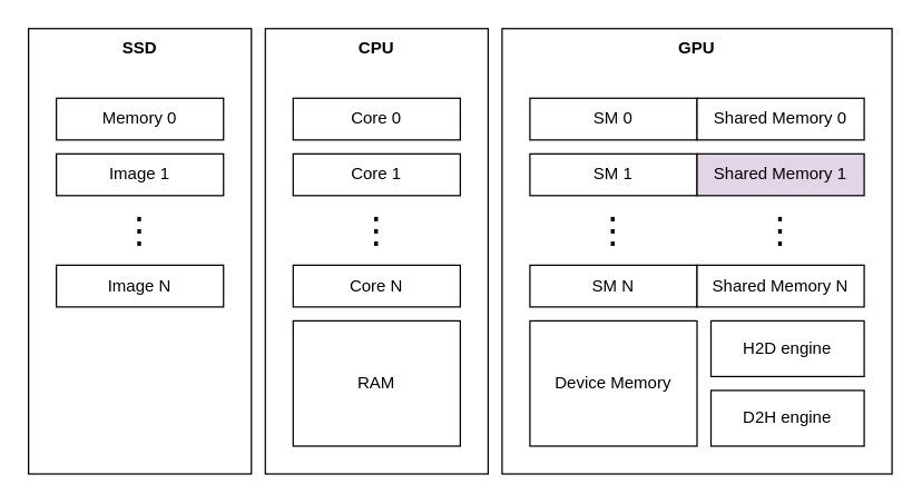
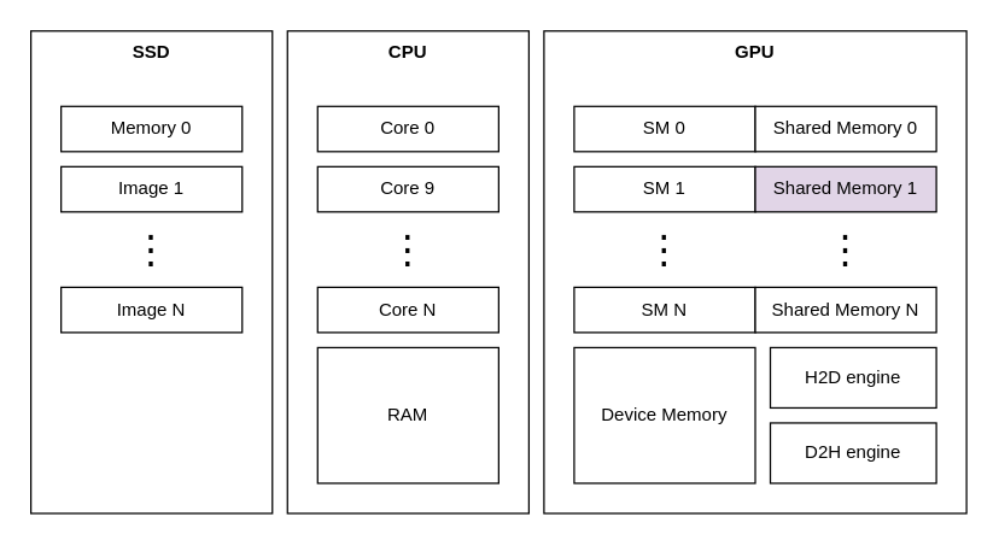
  <mxCell id="0" />
  <mxCell id="1" parent="0" />
  <mxCell id="2" value="&lt;b&gt;SSD&lt;/b&gt;" style="rounded=0;whiteSpace=wrap;html=1;verticalAlign=top;" vertex="1" parent="1"><mxGeometry x="20" y="20" width="160" height="320" as="geometry" /></mxCell>
  <mxCell id="3" value="Memory 0" style="rounded=0;whiteSpace=wrap;html=1;" vertex="1" parent="1"><mxGeometry x="40" y="70" width="120" height="30" as="geometry" /></mxCell>
  <mxCell id="4" value="Image 1" style="rounded=0;whiteSpace=wrap;html=1;" vertex="1" parent="1"><mxGeometry x="40" y="110" width="120" height="30" as="geometry" /></mxCell>
  <mxCell id="5" value="Image N" style="rounded=0;whiteSpace=wrap;html=1;" vertex="1" parent="1"><mxGeometry x="40" y="190" width="120" height="30" as="geometry" /></mxCell>
  <mxCell id="6" value="⋮" style="rounded=0;whiteSpace=wrap;html=1;horizontal=1;fontStyle=0;fontSize=26;strokeColor=none;" vertex="1" parent="1"><mxGeometry x="40" y="150" width="120" height="30" as="geometry" /></mxCell>
  <mxCell id="7" value="&lt;b&gt;CPU&lt;/b&gt;" style="rounded=0;whiteSpace=wrap;html=1;verticalAlign=top;" vertex="1" parent="1"><mxGeometry x="190" y="20" width="160" height="320" as="geometry" /></mxCell>
  <mxCell id="8" value="RAM" style="rounded=0;whiteSpace=wrap;html=1;" vertex="1" parent="1"><mxGeometry x="210" y="230" width="120" height="90" as="geometry" /></mxCell>
  <mxCell id="9" value="Core 0" style="rounded=0;whiteSpace=wrap;html=1;" vertex="1" parent="1"><mxGeometry x="210" y="70" width="120" height="30" as="geometry" /></mxCell>
- <mxCell id="10" value="Core 1" style="rounded=0;whiteSpace=wrap;html=1;" vertex="1" parent="1"><mxGeometry x="210" y="110" width="120" height="30" as="geometry" /></mxCell>
+ <mxCell id="10" value="Core 9" style="rounded=0;whiteSpace=wrap;html=1;" vertex="1" parent="1"><mxGeometry x="210" y="110" width="120" height="30" as="geometry" /></mxCell>
  <mxCell id="11" value="Core N" style="rounded=0;whiteSpace=wrap;html=1;" vertex="1" parent="1"><mxGeometry x="210" y="190" width="120" height="30" as="geometry" /></mxCell>
  <mxCell id="12" value="⋮" style="rounded=0;whiteSpace=wrap;html=1;horizontal=1;fontStyle=0;fontSize=26;strokeColor=none;" vertex="1" parent="1"><mxGeometry x="210" y="150" width="120" height="30" as="geometry" /></mxCell>
  <mxCell id="13" value="&lt;b&gt;GPU&lt;/b&gt;" style="rounded=0;whiteSpace=wrap;html=1;verticalAlign=top;" vertex="1" parent="1"><mxGeometry x="360" y="20" width="280" height="320" as="geometry" /></mxCell>
  <mxCell id="14" value="Device Memory" style="rounded=0;whiteSpace=wrap;html=1;" vertex="1" parent="1"><mxGeometry x="380" y="230" width="120" height="90" as="geometry" /></mxCell>
  <mxCell id="15" value="SM 0" style="rounded=0;whiteSpace=wrap;html=1;" vertex="1" parent="1"><mxGeometry x="380" y="70" width="120" height="30" as="geometry" /></mxCell>
  <mxCell id="16" value="SM 1" style="rounded=0;whiteSpace=wrap;html=1;" vertex="1" parent="1"><mxGeometry x="380" y="110" width="120" height="30" as="geometry" /></mxCell>
  <mxCell id="17" value="SM N" style="rounded=0;whiteSpace=wrap;html=1;" vertex="1" parent="1"><mxGeometry x="380" y="190" width="120" height="30" as="geometry" /></mxCell>
  <mxCell id="18" value="⋮" style="rounded=0;whiteSpace=wrap;html=1;horizontal=1;fontStyle=0;fontSize=26;strokeColor=none;" vertex="1" parent="1"><mxGeometry x="380" y="150" width="120" height="30" as="geometry" /></mxCell>
  <mxCell id="19" value="Shared Memory 0" style="rounded=0;whiteSpace=wrap;html=1;" vertex="1" parent="1"><mxGeometry x="500" y="70" width="120" height="30" as="geometry" /></mxCell>
  <mxCell id="20" value="Shared Memory 1" style="rounded=0;whiteSpace=wrap;html=1;fillColor=#e1d5e7;" vertex="1" parent="1"><mxGeometry x="500" y="110" width="120" height="30" as="geometry" /></mxCell>
  <mxCell id="21" value="Shared Memory N" style="rounded=0;whiteSpace=wrap;html=1;" vertex="1" parent="1"><mxGeometry x="500" y="190" width="120" height="30" as="geometry" /></mxCell>
  <mxCell id="22" value="⋮" style="rounded=0;whiteSpace=wrap;html=1;horizontal=1;fontStyle=0;fontSize=26;strokeColor=none;" vertex="1" parent="1"><mxGeometry x="500" y="150" width="120" height="30" as="geometry" /></mxCell>
  <mxCell id="23" value="H2D engine" style="rounded=0;whiteSpace=wrap;html=1;" vertex="1" parent="1"><mxGeometry x="510" y="230" width="110" height="40" as="geometry" /></mxCell>
  <mxCell id="24" value="D2H engine" style="rounded=0;whiteSpace=wrap;html=1;" vertex="1" parent="1"><mxGeometry x="510" y="280" width="110" height="40" as="geometry" /></mxCell>
